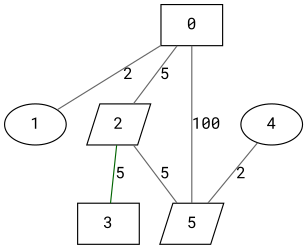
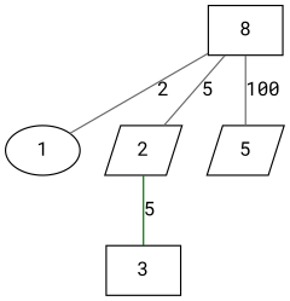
  graph {
    fontname="Roboto Mono"
    node [fontname="Roboto Mono" shape=ellipse]
    edge [color=gray40 fontname="Roboto Mono" weight=5]
    1
-   0 [shape=box]
+   0 [shape=box label=8]
    2 [shape=parallelogram]
    5 [shape=parallelogram]
    3 [shape=box]
-   4
    0 -- 1 [label=2 weight=2]
    0 -- 2 [label=5]
    0 -- 5 [label=100 weight=100]
-   2 -- 5 [label=5]
    2 -- 3 [color=darkgreen label=5]
-   4 -- 5 [label=2 weight=2]
  }
